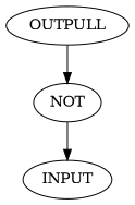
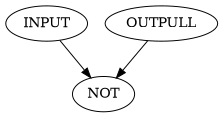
  digraph {
    n1 [label=INPUT]
    n2 [label=NOT]
    n3 [label=OUTPULL]
-   n2 -> n1
+   n1 -> n2
    n3 -> n2
  }
